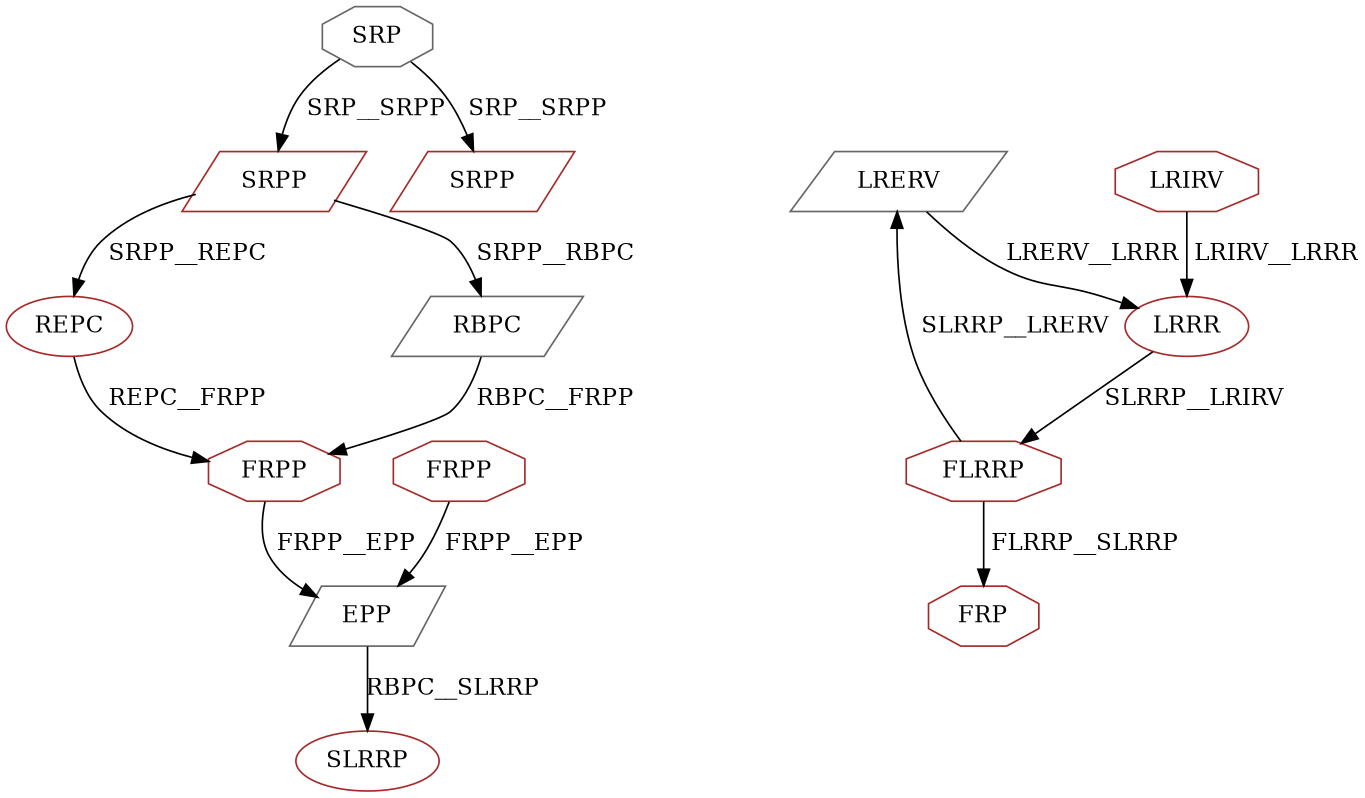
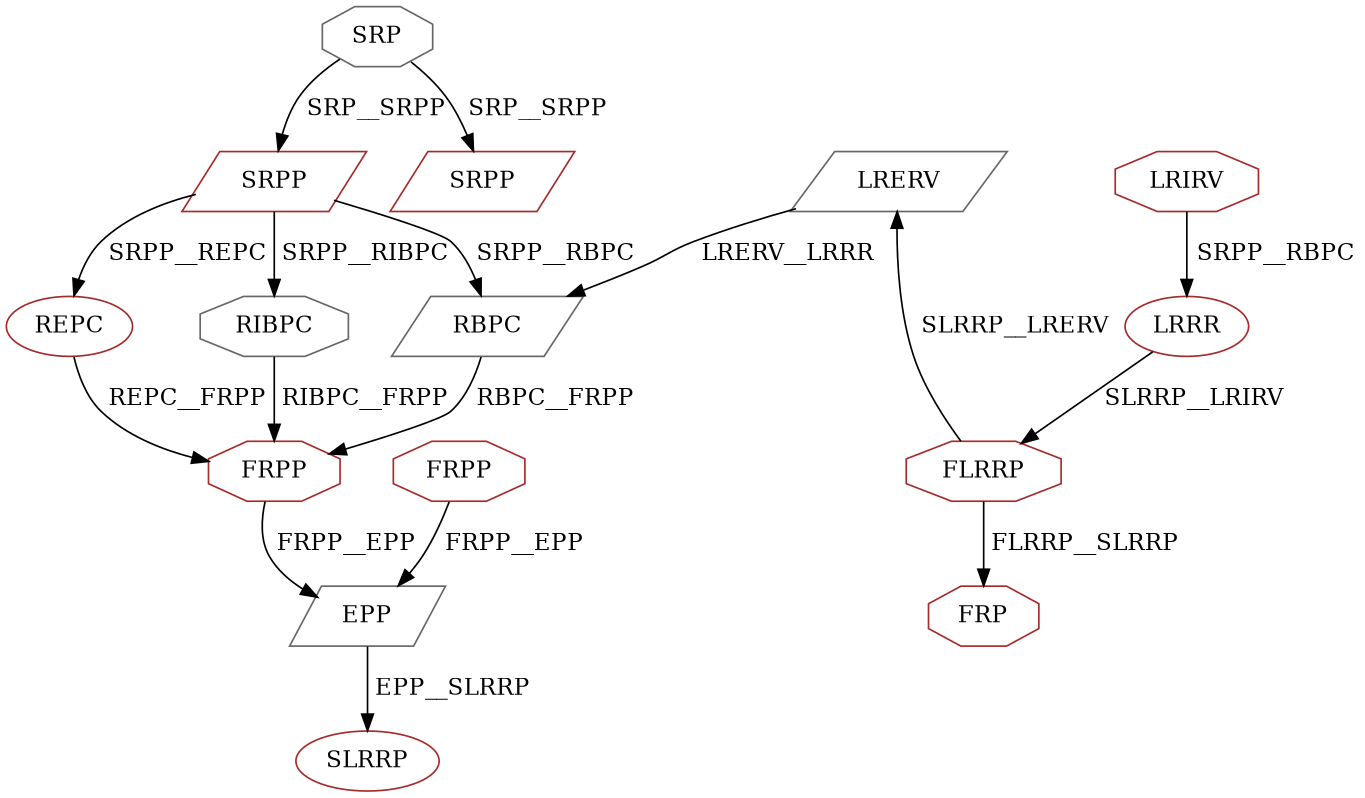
  digraph {
    node [color=brown fontcolor=black shape=octagon]
    edge [color=black fontcolor=black]
    n1 [color=gray40 label=SRP]
    n2 [label=SRPP shape=parallelogram]
    n3 [label=SRPP shape=parallelogram]
+   n4 [color=gray40 label=RIBPC]
    n5 [label=REPC shape=ellipse]
    n6 [color=gray40 label=RBPC shape=parallelogram]
    n7 [label=FRPP]
    n8 [label=FRPP]
    n9 [color=gray40 label=EPP shape=parallelogram]
    n10 [label=SLRRP shape=ellipse]
    n11 [label=LRIRV]
    n12 [label=LRRR shape=ellipse]
    n13 [color=gray40 label=LRERV shape=parallelogram]
    n14 [label=FLRRP]
    n15 [label=FRP]
    n1 -> n2 [label=" SRP__SRPP"]
    n1 -> n3 [label=" SRP__SRPP"]
+   n2 -> n4 [label=" SRPP__RIBPC"]
    n2 -> n5 [label=" SRPP__REPC"]
    n2 -> n6 [label=" SRPP__RBPC"]
+   n4 -> n7 [label=" RIBPC__FRPP"]
    n5 -> n7 [label=" REPC__FRPP"]
    n6 -> n7 [label=" RBPC__FRPP"]
    n7 -> n9 [label=" FRPP__EPP"]
    n8 -> n9 [label=" FRPP__EPP"]
-   n9 -> n10 [label=" RBPC__SLRRP"]
-   n11 -> n12 [label=" LRIRV__LRRR"]
+   n9 -> n10 [label=" EPP__SLRRP"]
+   n11 -> n12 [label=" SRPP__RBPC"]
    n12 -> n14 [label=" SLRRP__LRIRV"]
-   n13 -> n12 [label=" LRERV__LRRR"]
+   n13 -> n6 [label=" LRERV__LRRR"]
    n14 -> n13 [label=" SLRRP__LRERV"]
    n14 -> n15 [label=" FLRRP__SLRRP"]
  }
